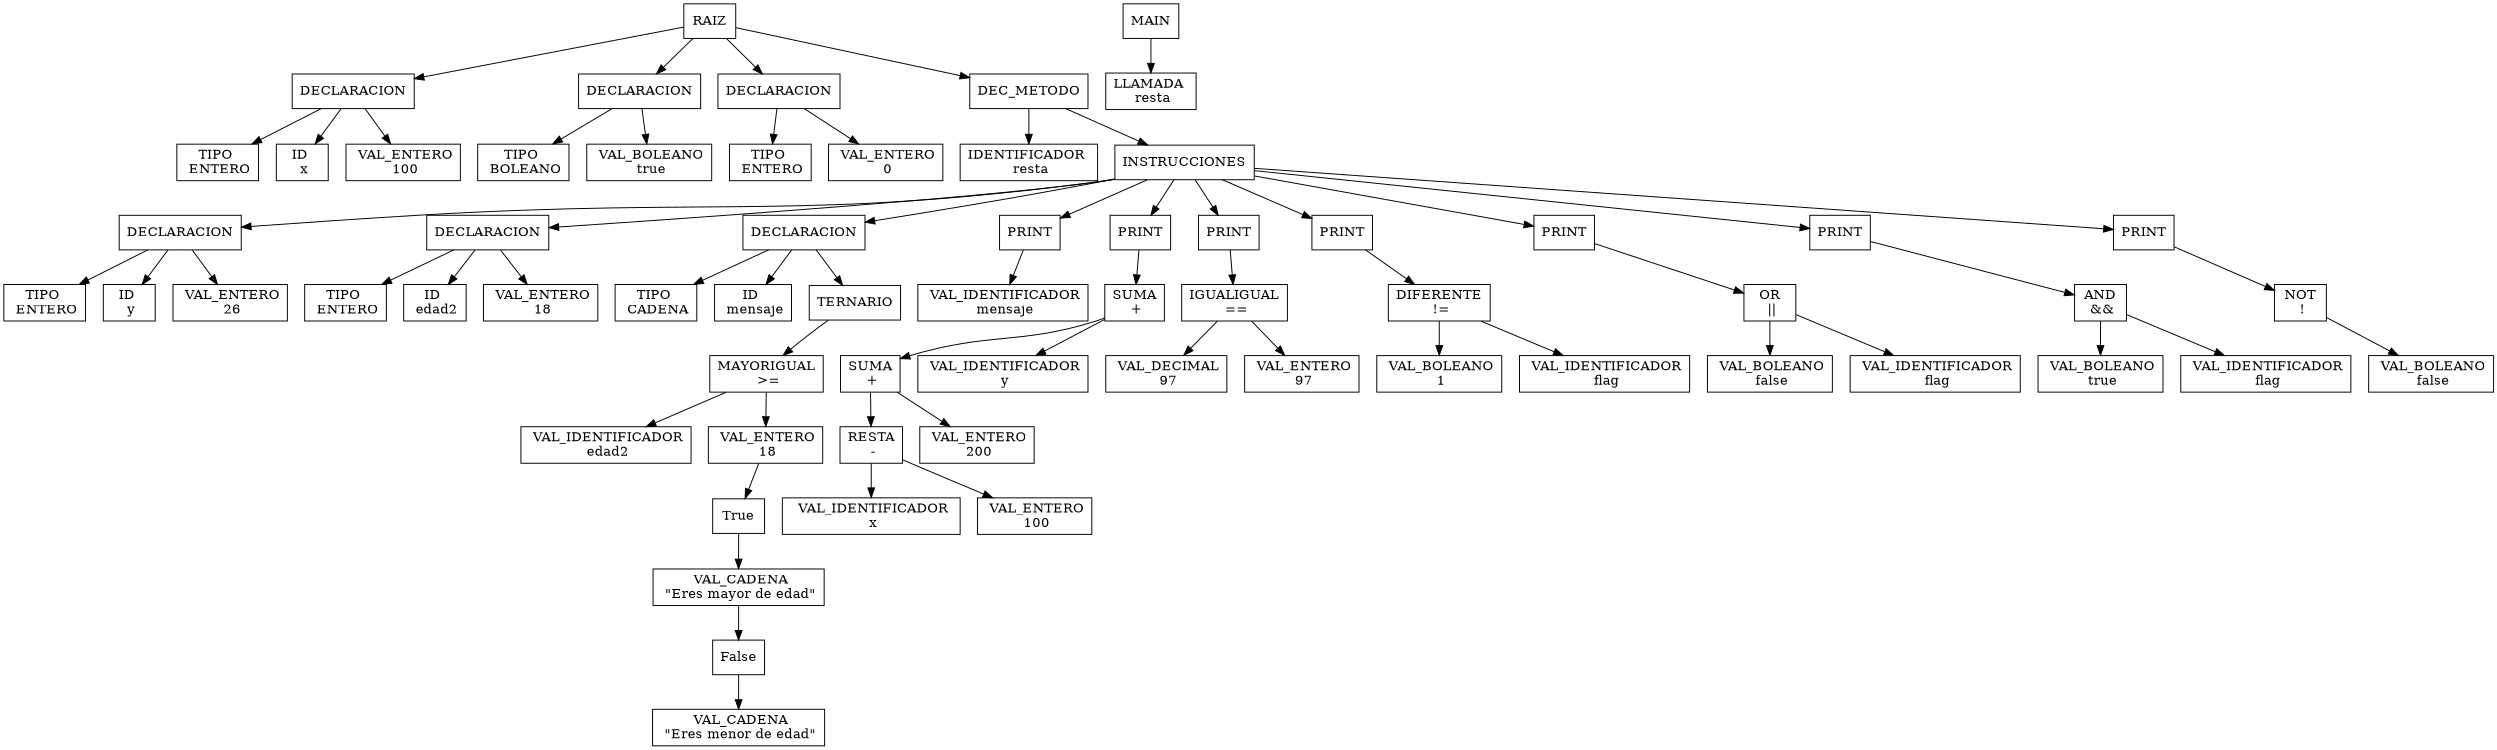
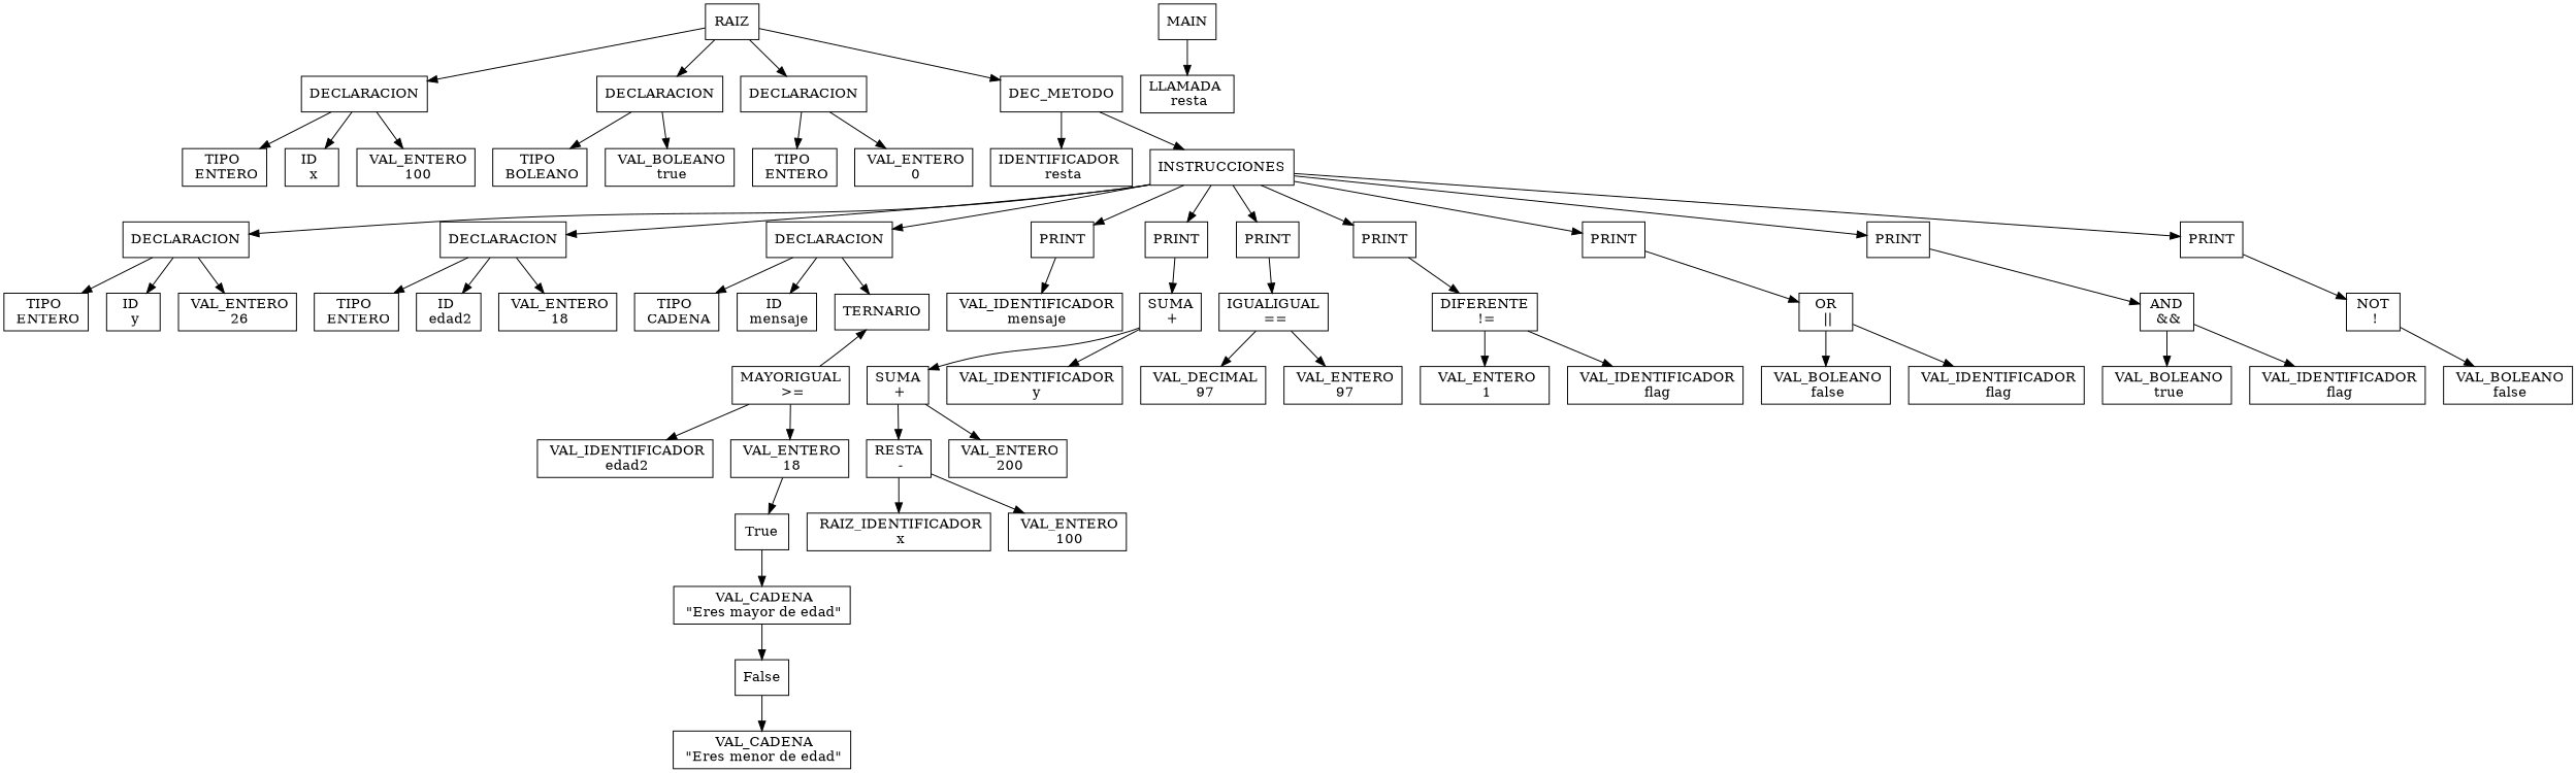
  digraph {
    node [shape=box]
    n1 [label=RAIZ]
    n2 [label=DECLARACION]
    n3 [label=DECLARACION]
    n4 [label=DECLARACION]
    n5 [label=DEC_METODO]
    n6 [label="TIPO \n ENTERO"]
    n7 [label="ID \n x"]
    n8 [label=" VAL_ENTERO\n 100"]
    n9 [label="TIPO \n BOLEANO"]
    n10 [label=" VAL_BOLEANO\n true"]
    n11 [label="TIPO \n ENTERO"]
    n12 [label=" VAL_ENTERO\n 0"]
    n13 [label="IDENTIFICADOR \n resta"]
    n14 [label=INSTRUCCIONES]
    n15 [label=MAIN]
    n16 [label="LLAMADA \n resta"]
    n17 [label=DECLARACION]
    n18 [label=DECLARACION]
    n19 [label=DECLARACION]
    n20 [label=PRINT]
    n21 [label=PRINT]
    n22 [label=PRINT]
    n23 [label=PRINT]
    n24 [label=PRINT]
    n25 [label=PRINT]
    n26 [label=PRINT]
    n27 [label="TIPO \n ENTERO"]
    n28 [label="ID \n y"]
    n29 [label=" VAL_ENTERO\n 26"]
    n30 [label="TIPO \n ENTERO"]
    n31 [label="ID \n edad2"]
    n32 [label=" VAL_ENTERO\n 18"]
    n33 [label="TIPO \n CADENA"]
    n34 [label="ID \n mensaje"]
    n35 [label=TERNARIO]
    n36 [label=" VAL_IDENTIFICADOR\n mensaje"]
    n37 [label="SUMA\n +"]
    n38 [label="IGUALIGUAL\n =="]
    n39 [label="DIFERENTE\n !="]
    n40 [label="OR\n ||"]
    n41 [label="AND\n &&"]
    n42 [label="NOT\n !"]
    n43 [label="MAYORIGUAL\n >="]
    n44 [label=" VAL_IDENTIFICADOR\n edad2"]
    n45 [label=" VAL_ENTERO\n 18"]
    n46 [label=True]
    n47 [label=" VAL_CADENA\n \"Eres mayor de edad\""]
    n48 [label=False]
    n49 [label=" VAL_CADENA\n \"Eres menor de edad\""]
    n50 [label="SUMA\n +"]
    n51 [label=" VAL_IDENTIFICADOR\n y"]
    n52 [label="RESTA\n -"]
    n53 [label=" VAL_ENTERO\n 200"]
-   n54 [label=" VAL_IDENTIFICADOR\n x"]
+   n54 [label=" RAIZ_IDENTIFICADOR\n x"]
    n55 [label=" VAL_ENTERO\n 100"]
    n56 [label=" VAL_DECIMAL\n 97"]
    n57 [label=" VAL_ENTERO\n 97"]
-   n58 [label=" VAL_BOLEANO\n 1"]
+   n58 [label=" VAL_ENTERO\n 1"]
    n59 [label=" VAL_IDENTIFICADOR\n flag"]
    n60 [label=" VAL_BOLEANO\n false"]
    n61 [label=" VAL_IDENTIFICADOR\n flag"]
    n62 [label=" VAL_BOLEANO\n true"]
    n63 [label=" VAL_IDENTIFICADOR\n flag"]
    n64 [label=" VAL_BOLEANO\n false"]
    n1 -> n2
    n1 -> n3
    n1 -> n4
    n1 -> n5
    n2 -> n6
    n2 -> n7
    n2 -> n8
    n3 -> n9
    n3 -> n10
    n4 -> n11
    n4 -> n12
    n5 -> n13
    n5 -> n14
    n14 -> n17
    n14 -> n18
    n14 -> n19
    n14 -> n20
    n14 -> n21
    n14 -> n22
    n14 -> n23
    n14 -> n24
    n14 -> n25
    n14 -> n26
    n15 -> n16
    n17 -> n27
    n17 -> n28
    n17 -> n29
    n18 -> n30
    n18 -> n31
    n18 -> n32
    n19 -> n33
    n19 -> n34
    n19 -> n35
    n20 -> n36
    n21 -> n37
    n22 -> n38
    n23 -> n39
    n24 -> n40
    n25 -> n41
    n26 -> n42
-   n35 -> n43
+   n43 -> n35
    n37 -> n50
    n37 -> n51
    n38 -> n56
    n38 -> n57
    n39 -> n58
    n39 -> n59
    n40 -> n60
    n40 -> n61
    n41 -> n62
    n41 -> n63
    n42 -> n64
    n43 -> n44
    n43 -> n45
    n45 -> n46
    n46 -> n47
    n47 -> n48
    n48 -> n49
    n50 -> n52
    n50 -> n53
    n52 -> n54
    n52 -> n55
  }
